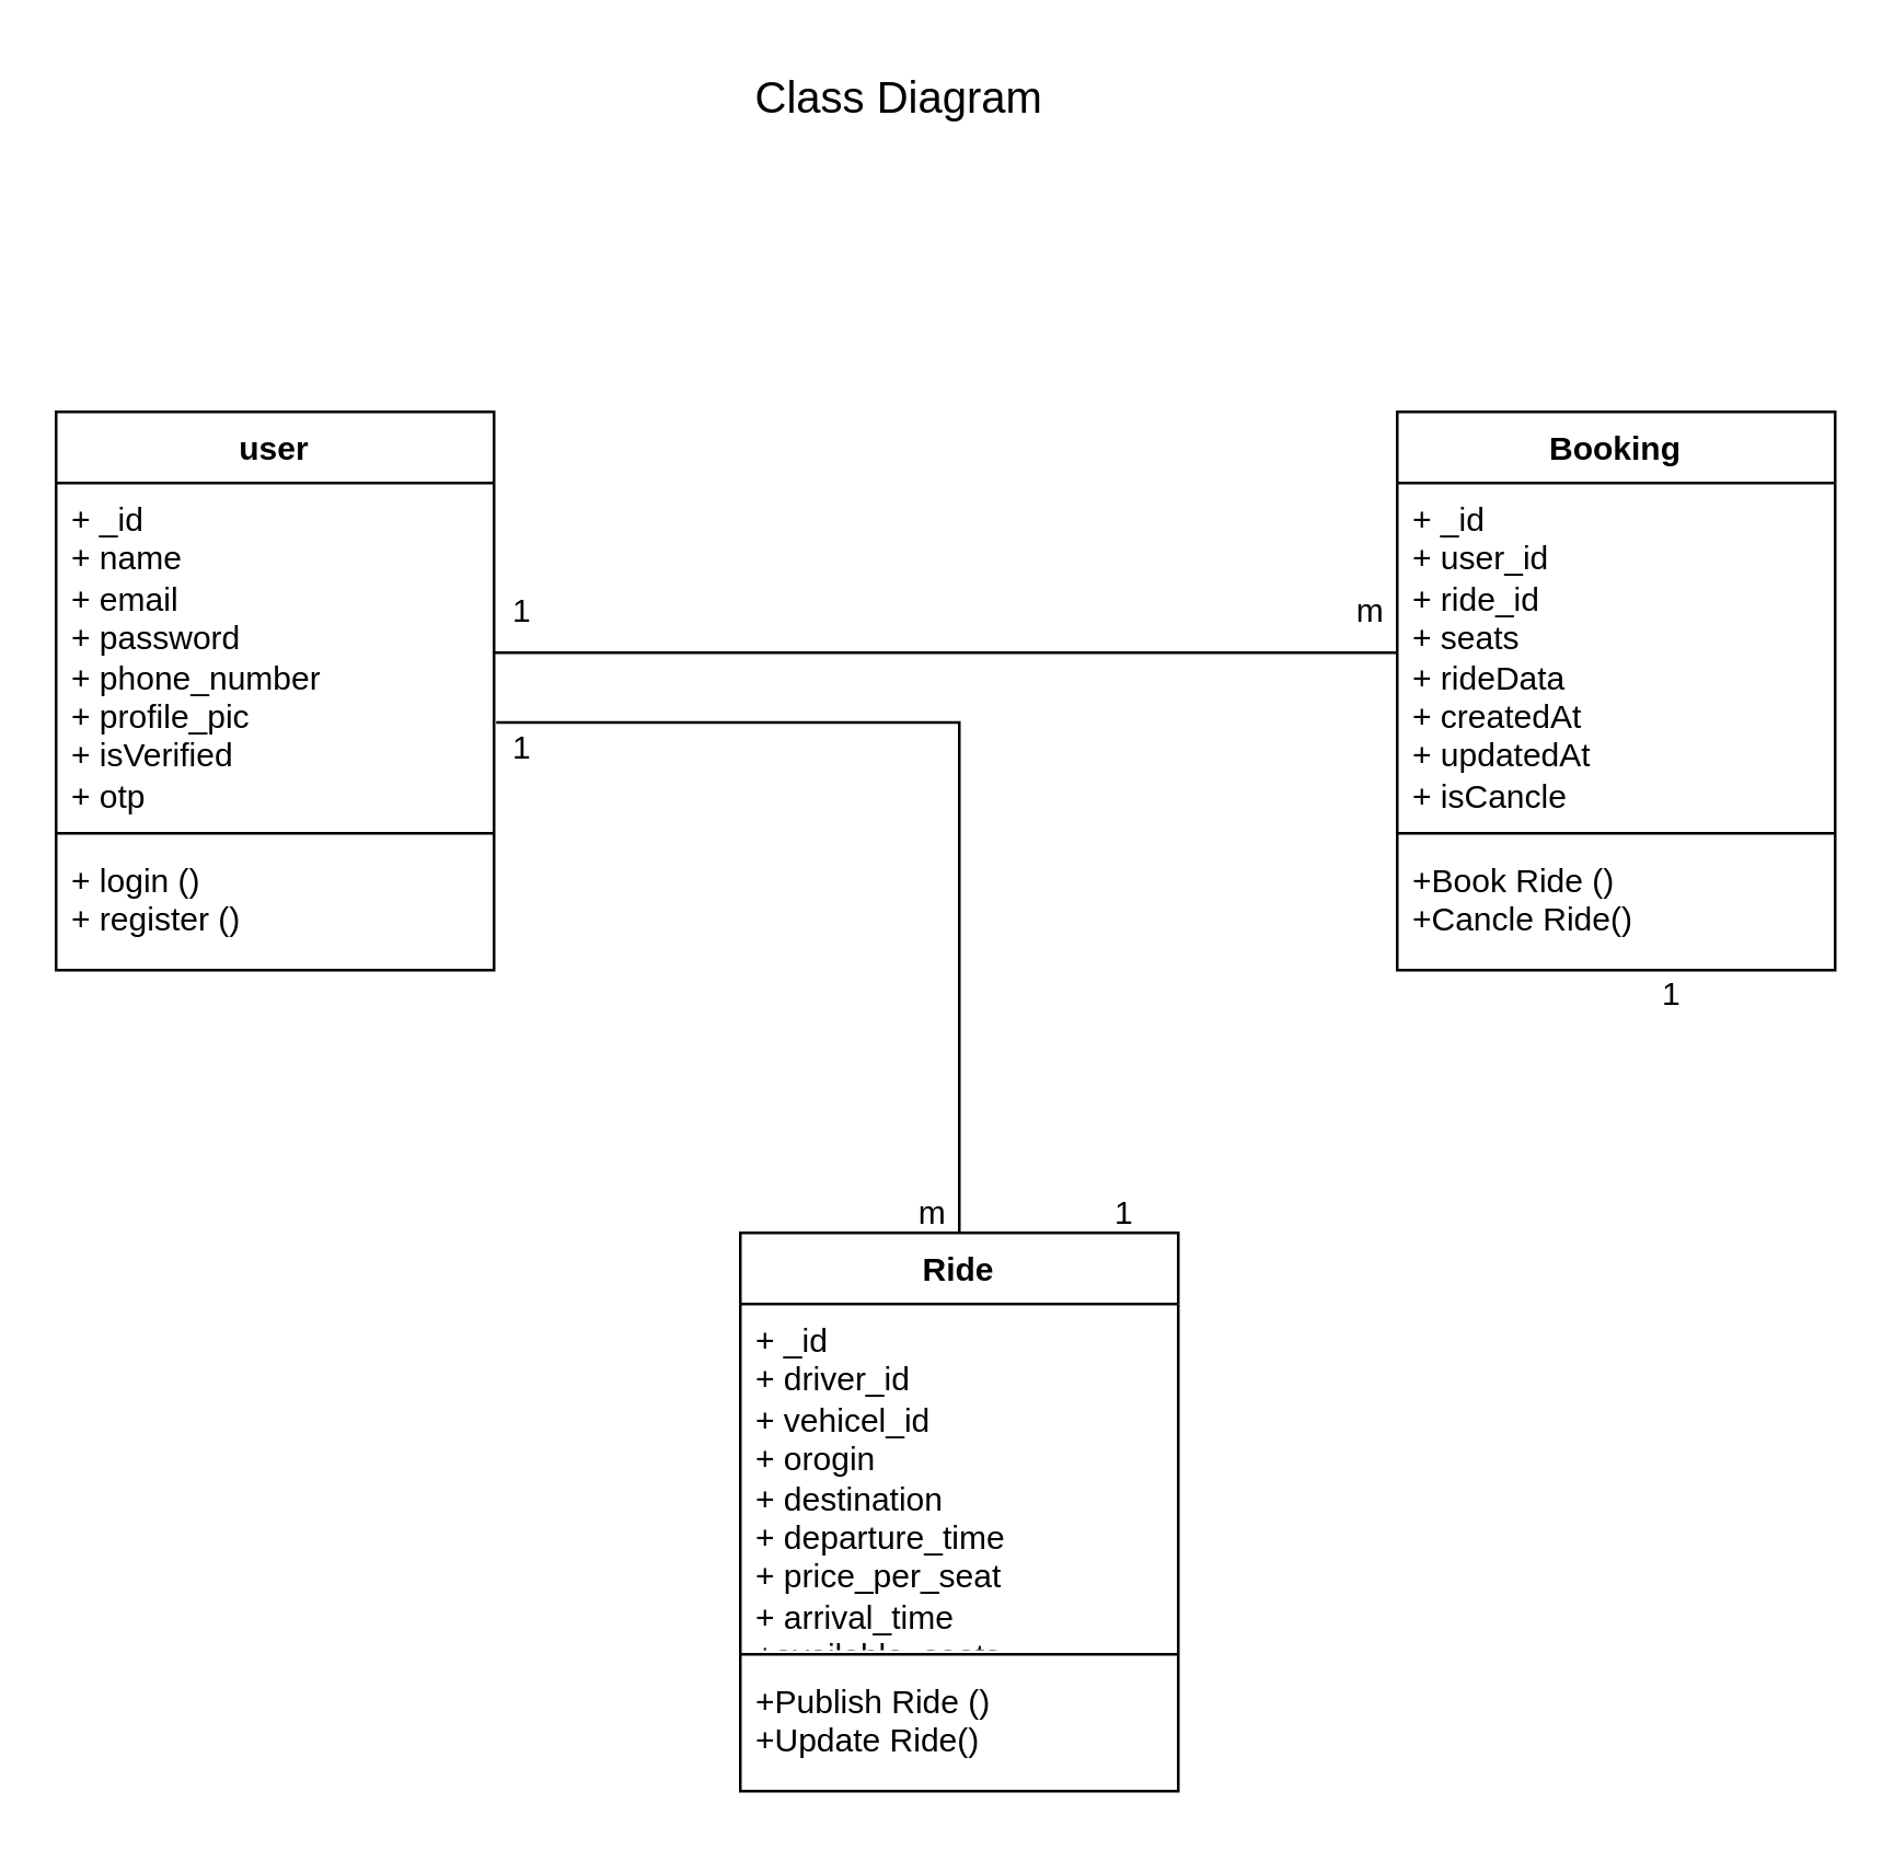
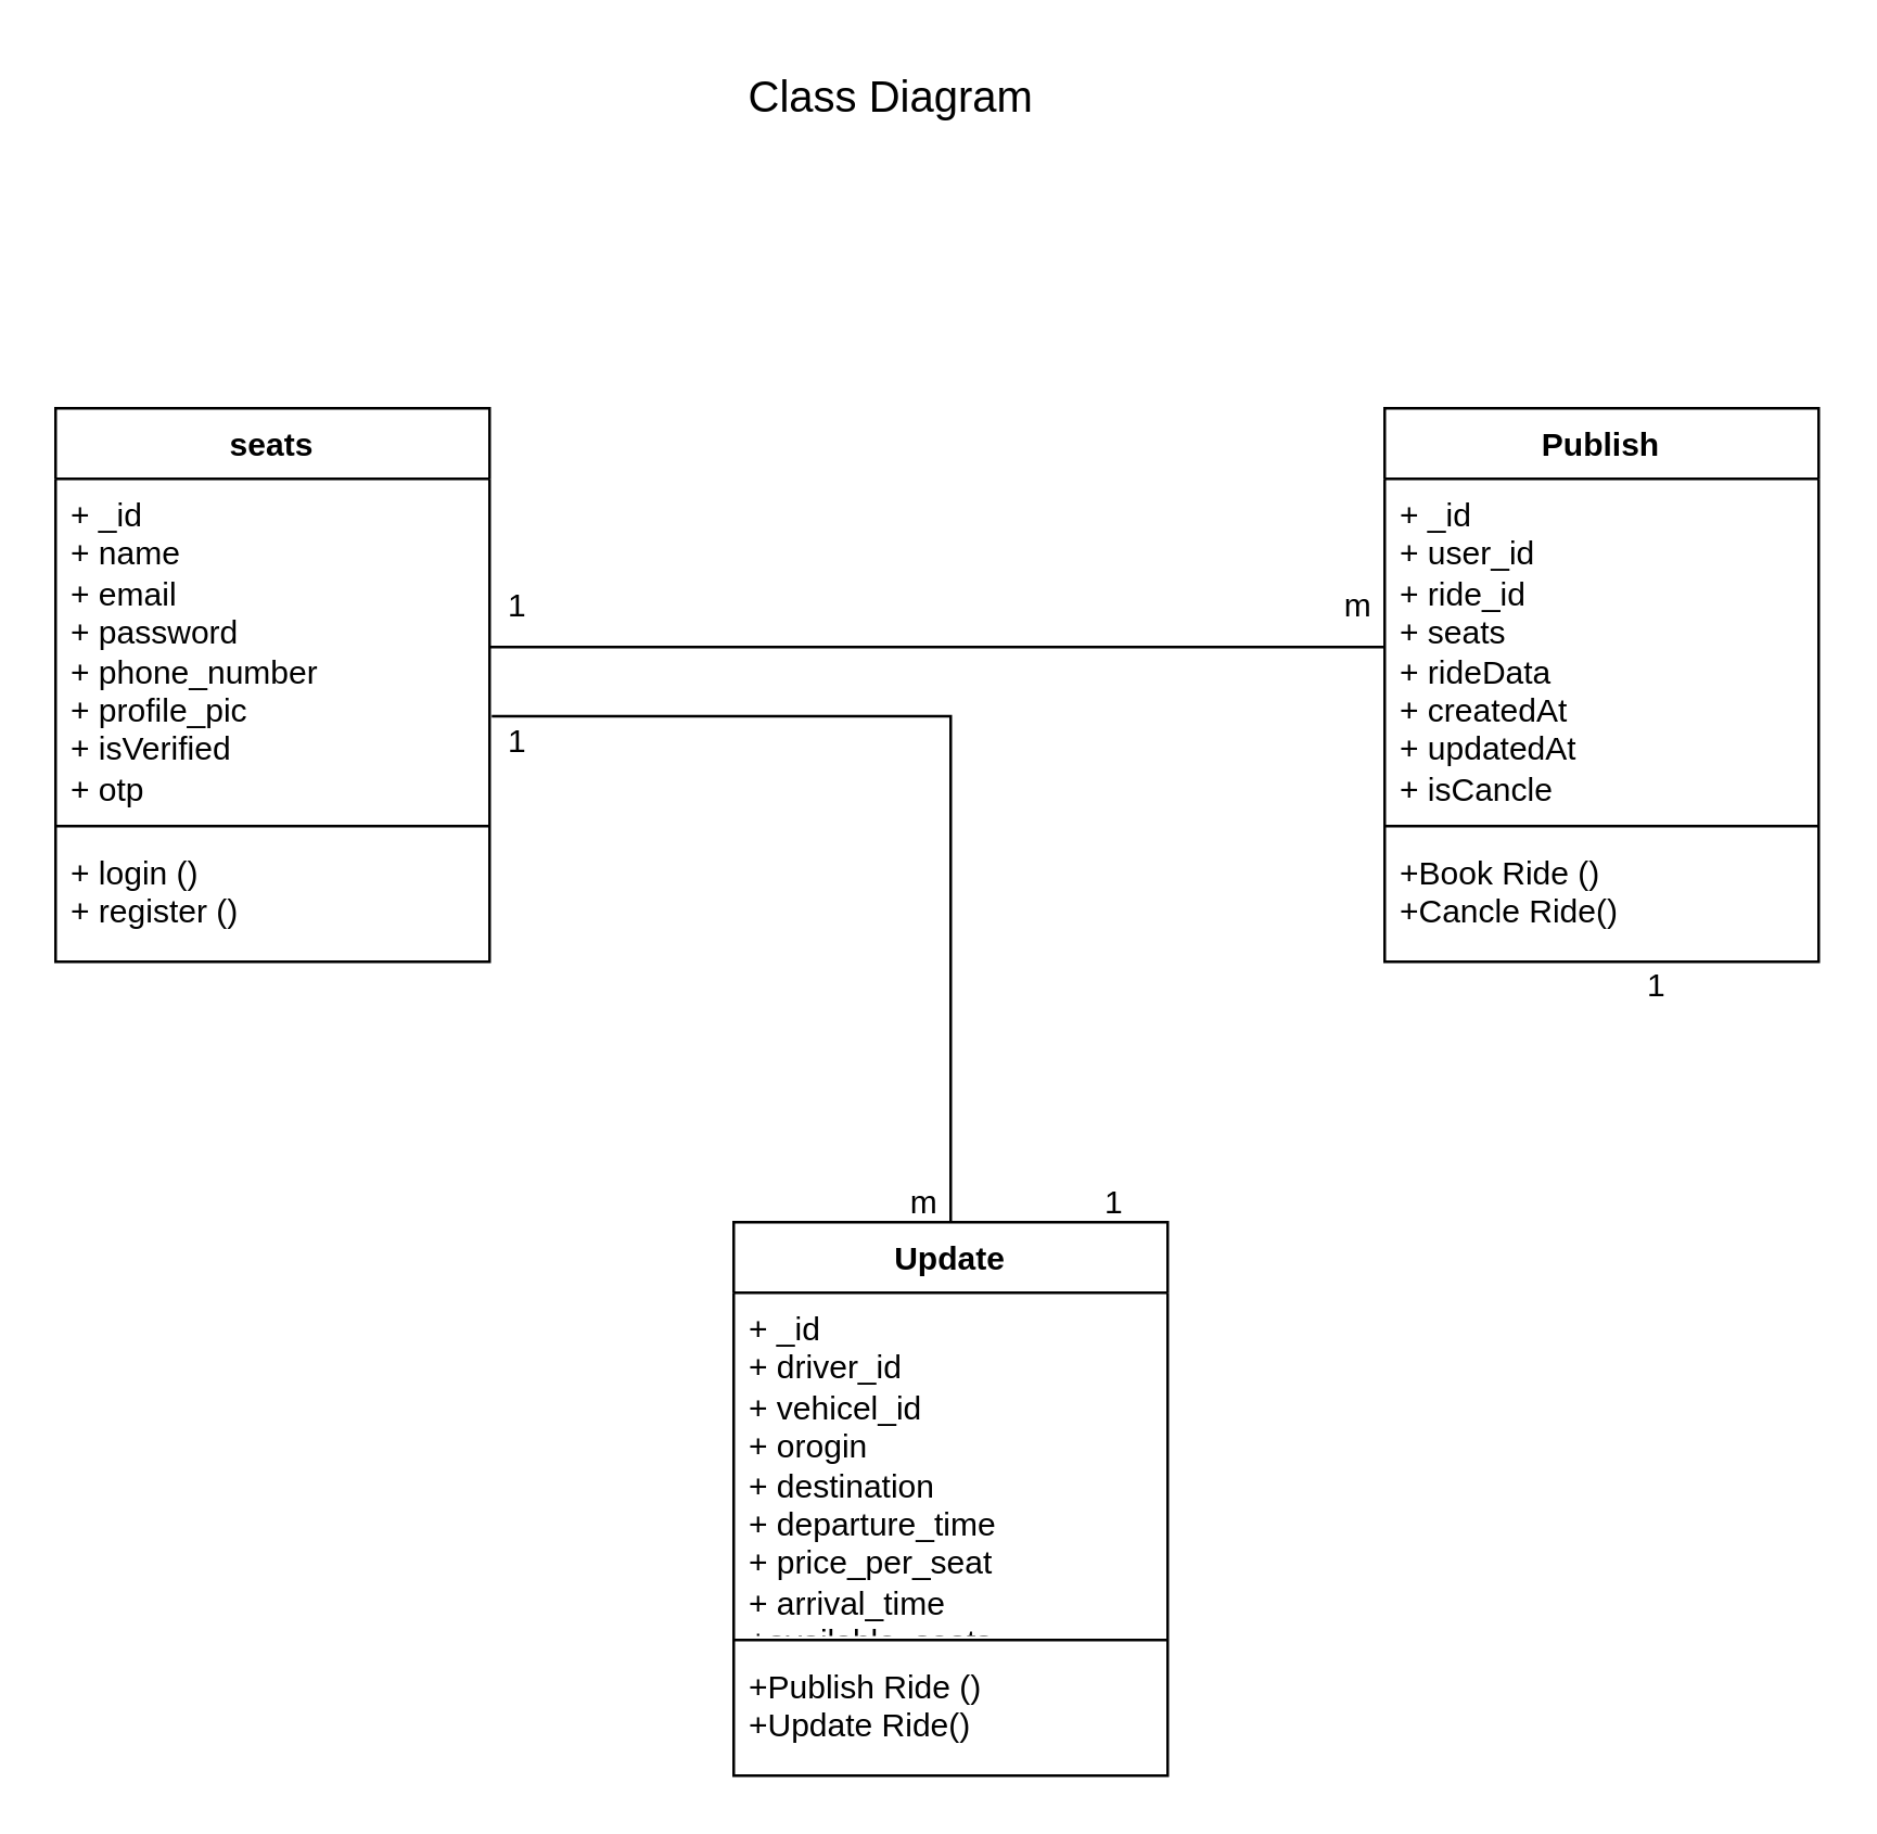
  <mxCell id="0" />
  <mxCell id="1" parent="0" />
- <mxCell id="2" value="user" style="swimlane;fontStyle=1;align=center;verticalAlign=top;childLayout=stackLayout;horizontal=1;startSize=26;horizontalStack=0;resizeParent=1;resizeParentMax=0;resizeLast=0;collapsible=1;marginBottom=0;whiteSpace=wrap;html=1;" vertex="1" parent="1"><mxGeometry x="20" y="150" width="160" height="204" as="geometry" /></mxCell>
+ <mxCell id="2" value="seats" style="swimlane;fontStyle=1;align=center;verticalAlign=top;childLayout=stackLayout;horizontal=1;startSize=26;horizontalStack=0;resizeParent=1;resizeParentMax=0;resizeLast=0;collapsible=1;marginBottom=0;whiteSpace=wrap;html=1;" vertex="1" parent="1"><mxGeometry x="20" y="150" width="160" height="204" as="geometry" /></mxCell>
  <mxCell id="3" value="+ _id&lt;div&gt;+ name&amp;nbsp;&lt;/div&gt;&lt;div&gt;+ email&lt;/div&gt;&lt;div&gt;+ password&lt;/div&gt;&lt;div&gt;+ phone_number&lt;/div&gt;&lt;div&gt;+ profile_pic&lt;/div&gt;&lt;div&gt;+ isVerified&lt;/div&gt;&lt;div&gt;+ otp&lt;/div&gt;" style="text;strokeColor=none;fillColor=none;align=left;verticalAlign=top;spacingLeft=4;spacingRight=4;overflow=hidden;rotatable=0;points=[[0,0.5],[1,0.5]];portConstraint=eastwest;whiteSpace=wrap;html=1;" vertex="1" parent="2"><mxGeometry y="26" width="160" height="124" as="geometry" /></mxCell>
  <mxCell id="4" value="" style="line;strokeWidth=1;fillColor=none;align=left;verticalAlign=middle;spacingTop=-1;spacingLeft=3;spacingRight=3;rotatable=0;labelPosition=right;points=[];portConstraint=eastwest;strokeColor=inherit;" vertex="1" parent="2"><mxGeometry y="150" width="160" height="8" as="geometry" /></mxCell>
  <mxCell id="5" value="+ login ()&lt;div&gt;+ register ()&lt;/div&gt;" style="text;strokeColor=none;fillColor=none;align=left;verticalAlign=top;spacingLeft=4;spacingRight=4;overflow=hidden;rotatable=0;points=[[0,0.5],[1,0.5]];portConstraint=eastwest;whiteSpace=wrap;html=1;" vertex="1" parent="2"><mxGeometry y="158" width="160" height="46" as="geometry" /></mxCell>
- <mxCell id="6" value="Booking" style="swimlane;fontStyle=1;align=center;verticalAlign=top;childLayout=stackLayout;horizontal=1;startSize=26;horizontalStack=0;resizeParent=1;resizeParentMax=0;resizeLast=0;collapsible=1;marginBottom=0;whiteSpace=wrap;html=1;" vertex="1" parent="1"><mxGeometry x="510" y="150" width="160" height="204" as="geometry" /></mxCell>
+ <mxCell id="6" value="Publish" style="swimlane;fontStyle=1;align=center;verticalAlign=top;childLayout=stackLayout;horizontal=1;startSize=26;horizontalStack=0;resizeParent=1;resizeParentMax=0;resizeLast=0;collapsible=1;marginBottom=0;whiteSpace=wrap;html=1;" vertex="1" parent="1"><mxGeometry x="510" y="150" width="160" height="204" as="geometry" /></mxCell>
  <mxCell id="7" value="+ _id&lt;div&gt;+ user_id&lt;/div&gt;&lt;div&gt;+ ride_id&lt;/div&gt;&lt;div&gt;+ seats&lt;/div&gt;&lt;div&gt;+ rideData&lt;/div&gt;&lt;div&gt;+ createdAt&lt;/div&gt;&lt;div&gt;+ updatedAt&lt;/div&gt;&lt;div&gt;+ isCancle&lt;/div&gt;&lt;div&gt;&lt;br&gt;&lt;/div&gt;" style="text;strokeColor=none;fillColor=none;align=left;verticalAlign=top;spacingLeft=4;spacingRight=4;overflow=hidden;rotatable=0;points=[[0,0.5],[1,0.5]];portConstraint=eastwest;whiteSpace=wrap;html=1;" vertex="1" parent="6"><mxGeometry y="26" width="160" height="124" as="geometry" /></mxCell>
  <mxCell id="8" value="" style="line;strokeWidth=1;fillColor=none;align=left;verticalAlign=middle;spacingTop=-1;spacingLeft=3;spacingRight=3;rotatable=0;labelPosition=right;points=[];portConstraint=eastwest;strokeColor=inherit;" vertex="1" parent="6"><mxGeometry y="150" width="160" height="8" as="geometry" /></mxCell>
  <mxCell id="9" value="+Book Ride ()&lt;div&gt;+Cancle Ride()&lt;/div&gt;" style="text;strokeColor=none;fillColor=none;align=left;verticalAlign=top;spacingLeft=4;spacingRight=4;overflow=hidden;rotatable=0;points=[[0,0.5],[1,0.5]];portConstraint=eastwest;whiteSpace=wrap;html=1;" vertex="1" parent="6"><mxGeometry y="158" width="160" height="46" as="geometry" /></mxCell>
- <mxCell id="10" value="Ride" style="swimlane;fontStyle=1;align=center;verticalAlign=top;childLayout=stackLayout;horizontal=1;startSize=26;horizontalStack=0;resizeParent=1;resizeParentMax=0;resizeLast=0;collapsible=1;marginBottom=0;whiteSpace=wrap;html=1;" vertex="1" parent="1"><mxGeometry x="270" y="450" width="160" height="204" as="geometry" /></mxCell>
+ <mxCell id="10" value="Update" style="swimlane;fontStyle=1;align=center;verticalAlign=top;childLayout=stackLayout;horizontal=1;startSize=26;horizontalStack=0;resizeParent=1;resizeParentMax=0;resizeLast=0;collapsible=1;marginBottom=0;whiteSpace=wrap;html=1;" vertex="1" parent="1"><mxGeometry x="270" y="450" width="160" height="204" as="geometry" /></mxCell>
  <mxCell id="11" value="+ _id&lt;div&gt;&lt;span style=&quot;background-color: initial;&quot;&gt;+ driver_id&lt;/span&gt;&lt;/div&gt;&lt;div&gt;&lt;span style=&quot;background-color: initial;&quot;&gt;+ vehicel_id&lt;/span&gt;&lt;br&gt;&lt;/div&gt;&lt;div&gt;+ orogin&lt;/div&gt;&lt;div&gt;+ destination&amp;nbsp;&lt;/div&gt;&lt;div&gt;+ departure_time&lt;/div&gt;&lt;div&gt;+ price_per_seat&lt;/div&gt;&lt;div&gt;+ arrival_time&amp;nbsp;&lt;/div&gt;&lt;div&gt;+available_seats&lt;/div&gt;&lt;div&gt;&lt;br&gt;&lt;/div&gt;" style="text;strokeColor=none;fillColor=none;align=left;verticalAlign=top;spacingLeft=4;spacingRight=4;overflow=hidden;rotatable=0;points=[[0,0.5],[1,0.5]];portConstraint=eastwest;whiteSpace=wrap;html=1;" vertex="1" parent="10"><mxGeometry y="26" width="160" height="124" as="geometry" /></mxCell>
  <mxCell id="12" value="" style="line;strokeWidth=1;fillColor=none;align=left;verticalAlign=middle;spacingTop=-1;spacingLeft=3;spacingRight=3;rotatable=0;labelPosition=right;points=[];portConstraint=eastwest;strokeColor=inherit;" vertex="1" parent="10"><mxGeometry y="150" width="160" height="8" as="geometry" /></mxCell>
  <mxCell id="13" value="+Publish Ride ()&lt;div&gt;+Update Ride()&lt;/div&gt;" style="text;strokeColor=none;fillColor=none;align=left;verticalAlign=top;spacingLeft=4;spacingRight=4;overflow=hidden;rotatable=0;points=[[0,0.5],[1,0.5]];portConstraint=eastwest;whiteSpace=wrap;html=1;" vertex="1" parent="10"><mxGeometry y="158" width="160" height="46" as="geometry" /></mxCell>
  <mxCell id="14" style="edgeStyle=orthogonalEdgeStyle;rounded=0;orthogonalLoop=1;jettySize=auto;html=1;entryX=0;entryY=0.5;entryDx=0;entryDy=0;endArrow=none;endFill=0;" edge="1" parent="1" source="3" target="7"><mxGeometry relative="1" as="geometry" /></mxCell>
  <mxCell id="15" style="edgeStyle=orthogonalEdgeStyle;rounded=0;orthogonalLoop=1;jettySize=auto;html=1;entryX=0.5;entryY=0;entryDx=0;entryDy=0;endArrow=none;endFill=0;exitX=1.005;exitY=0.706;exitDx=0;exitDy=0;exitPerimeter=0;" edge="1" parent="1" source="3" target="10"><mxGeometry relative="1" as="geometry"><mxPoint x="190" y="248" as="sourcePoint" /><mxPoint x="520" y="248" as="targetPoint" /><Array as="points"><mxPoint x="350" y="264" /></Array></mxGeometry></mxCell>
  <mxCell id="16" value="1" style="text;html=1;align=center;verticalAlign=middle;resizable=0;points=[];autosize=1;strokeColor=none;fillColor=none;" vertex="1" parent="1"><mxGeometry x="175" y="208" width="30" height="30" as="geometry" /></mxCell>
  <mxCell id="17" value="m" style="text;html=1;align=center;verticalAlign=middle;resizable=0;points=[];autosize=1;strokeColor=none;fillColor=none;" vertex="1" parent="1"><mxGeometry x="485" y="208" width="30" height="30" as="geometry" /></mxCell>
  <mxCell id="18" value="1" style="text;html=1;align=center;verticalAlign=middle;resizable=0;points=[];autosize=1;strokeColor=none;fillColor=none;" vertex="1" parent="1"><mxGeometry x="175" y="258" width="30" height="30" as="geometry" /></mxCell>
  <mxCell id="19" value="m" style="text;html=1;align=center;verticalAlign=middle;resizable=0;points=[];autosize=1;strokeColor=none;fillColor=none;" vertex="1" parent="1"><mxGeometry x="325" y="428" width="30" height="30" as="geometry" /></mxCell>
  <mxCell id="20" value="1" style="text;html=1;align=center;verticalAlign=middle;resizable=0;points=[];autosize=1;strokeColor=none;fillColor=none;" vertex="1" parent="1"><mxGeometry x="395" y="428" width="30" height="30" as="geometry" /></mxCell>
  <mxCell id="21" value="1" style="text;html=1;align=center;verticalAlign=middle;resizable=0;points=[];autosize=1;strokeColor=none;fillColor=none;" vertex="1" parent="1"><mxGeometry x="595" y="348" width="30" height="30" as="geometry" /></mxCell>
  <mxCell id="22" value="&lt;font style=&quot;font-size: 16px;&quot;&gt;Class Diagram&amp;nbsp;&lt;/font&gt;&lt;div style=&quot;font-size: 16px;&quot;&gt;&lt;br&gt;&lt;/div&gt;" style="text;html=1;align=center;verticalAlign=middle;resizable=0;points=[];autosize=1;strokeColor=none;fillColor=none;" vertex="1" parent="1"><mxGeometry x="265" y="20" width="130" height="50" as="geometry" /></mxCell>
